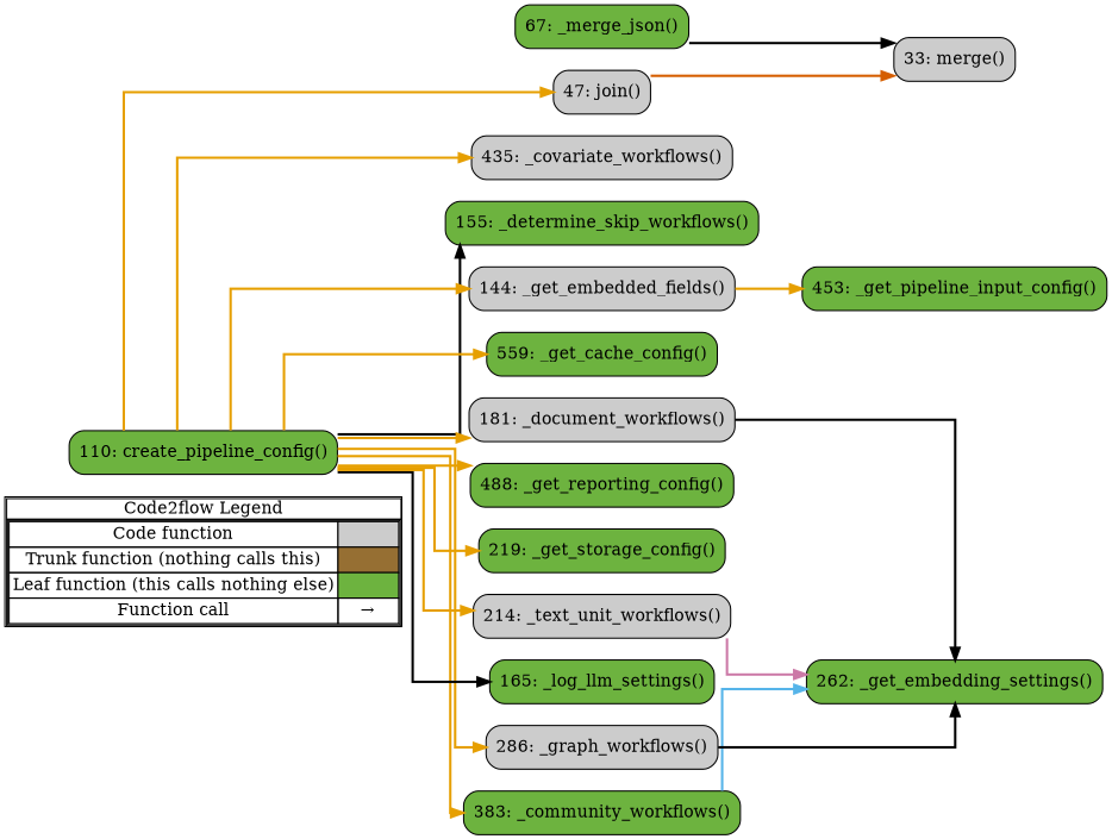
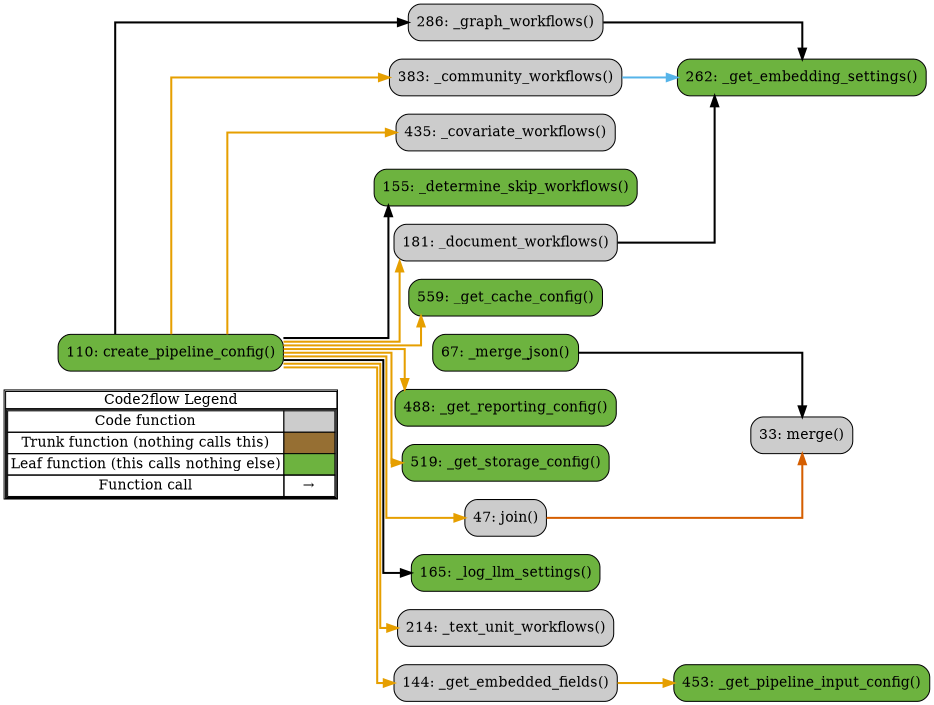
  digraph {
    concentrate=true
    rankdir=LR
    splines=ortho
    node [shape=rect fillcolor="#6db33f" style="rounded,filled"]
    edge [color="#E69F00" penwidth=2]
    n1 [label=<         <table cellspacing="0" cellpadding="0" border="1"><tr><td>Code2flow Legend</td></tr><tr><td>         <table cellspacing="0">         <tr><td>Code function</td><td width="50px" bgcolor='#cccccc'></td></tr>         <tr><td>Trunk function (nothing calls this)</td><td bgcolor='#966F33'></td></tr>         <tr><td>Leaf function (this calls nothing else)</td><td bgcolor='#6db33f'></td></tr>         <tr><td>Function call</td><td><font color='black'>&#8594;</font></td></tr>         </table></td></tr></table>         > margin=0 shape=none fillcolor="" style=""]
-   n2 [label="383: _community_workflows()"]
+   n2 [fillcolor="#cccccc" label="383: _community_workflows()"]
    n3 [fillcolor="#cccccc" label="435: _covariate_workflows()"]
    n4 [label="155: _determine_skip_workflows()"]
    n5 [fillcolor="#cccccc" label="181: _document_workflows()"]
    n6 [label="559: _get_cache_config()"]
    n7 [fillcolor="#cccccc" label="144: _get_embedded_fields()"]
    n8 [label="262: _get_embedding_settings()"]
    n9 [label="453: _get_pipeline_input_config()"]
    n10 [label="488: _get_reporting_config()"]
-   n11 [label="219: _get_storage_config()"]
+   n11 [label="519: _get_storage_config()"]
    n12 [fillcolor="#cccccc" label="286: _graph_workflows()"]
    n13 [label="165: _log_llm_settings()"]
    n14 [fillcolor="#cccccc" label="214: _text_unit_workflows()"]
    n15 [label="110: create_pipeline_config()"]
    n16 [fillcolor="#cccccc" label="47: join()"]
    n17 [label="67: _merge_json()"]
    n18 [fillcolor="#cccccc" label="33: merge()"]
    subgraph sub_1 {
      label=legend
      rank=min
      n1
    }
    subgraph sub_2 {
      label="File: create_pipeline_config"
      style=dotted
      n2
      n3
      n4
      n5
      n6
      n7
      n8
      n9
      n10
      n11
      n12
      n13
      n14
      n15
    }
    subgraph sub_3 {
      label="File: dataframes"
      style=dotted
      n16
    }
    subgraph sub_4 {
      label="File: merge"
      style=dotted
      n17
      n18
    }
    n2 -> n8 [color="#56B4E9"]
    n2 -> n8 [color="#56B4E9"]
    n2 -> n8 [color="#56B4E9"]
    n5 -> n8 [color="#000000"]
    n7 -> n9
    n12 -> n8 [color="#000000"]
    n12 -> n8 [color="#000000"]
    n12 -> n8 [color="#000000"]
-   n14 -> n8 [color="#CC79A7"]
    n15 -> n2
    n15 -> n3
    n15 -> n4 [color="#000000"]
    n15 -> n5
    n15 -> n6
    n15 -> n7
    n15 -> n10
    n15 -> n11
-   n15 -> n12
+   n15 -> n12 [color="#000000"]
    n15 -> n13 [color="#000000"]
    n15 -> n14
    n15 -> n16
    n16 -> n18 [color="#D55E00"]
    n17 -> n18 [color="#000000"]
  }
